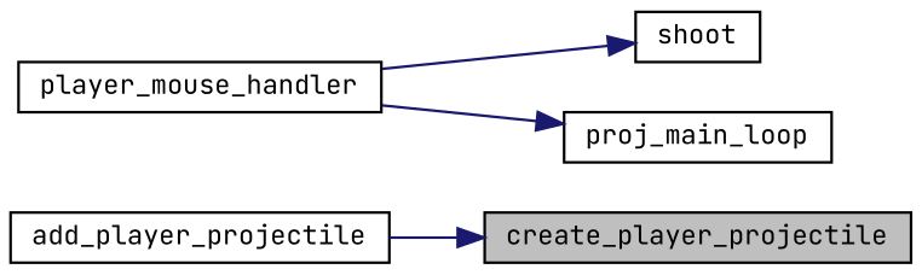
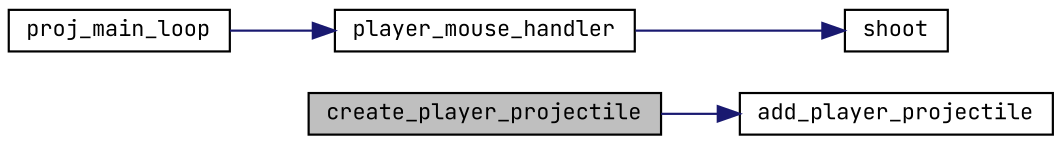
  digraph {
    fontname="JetBrains Mono"
    rankdir=RL
    node [color=black fillcolor=white fontname="JetBrains Mono" fontsize=10 shape=record style=filled]
    edge [color=midnightblue dir=back fontname="JetBrains Mono" fontsize=10 labelfontname=Helvetica labelfontsize=10 style=solid]
    n1 [fillcolor=grey75 fontcolor=black height=0.2 label=create_player_projectile width=0.4]
    n2 [height=0.2 label=add_player_projectile width=0.4]
    n3 [height=0.2 label=shoot width=0.4]
    n4 [height=0.2 label=player_mouse_handler width=0.4]
    n5 [height=0.2 label=proj_main_loop width=0.4]
-   n1 -> n2
+   n2 -> n1
    n3 -> n4
-   n5 -> n4
+   n4 -> n5
  }
